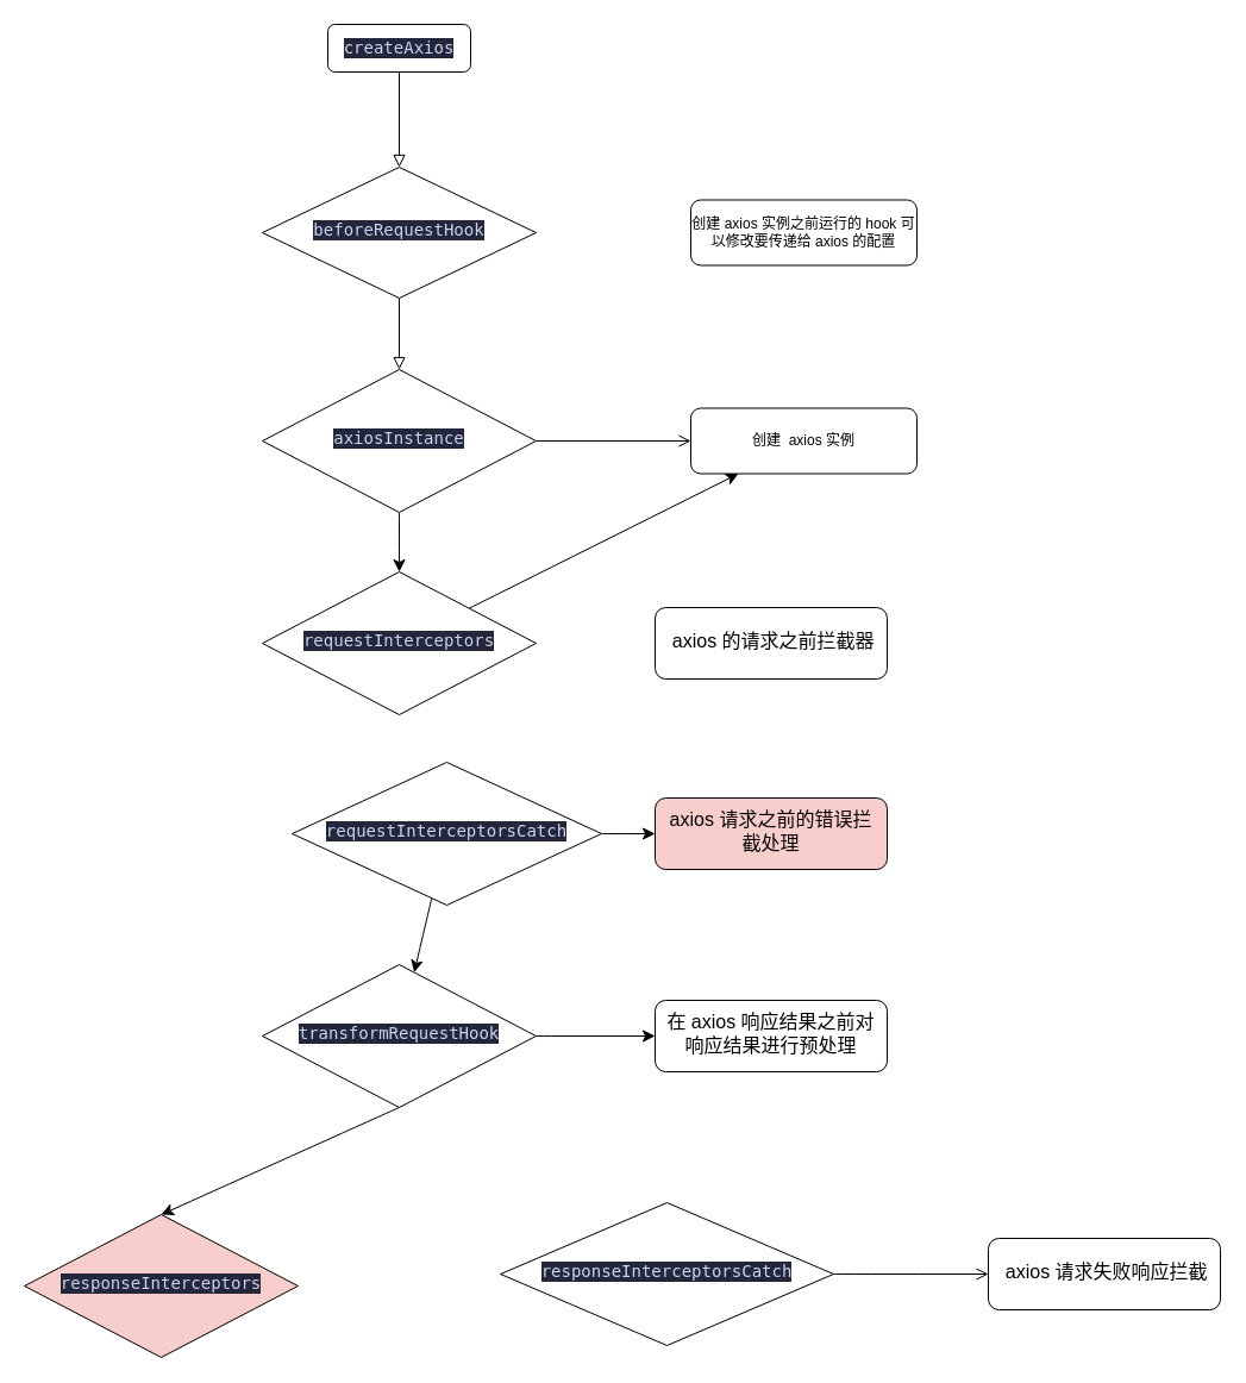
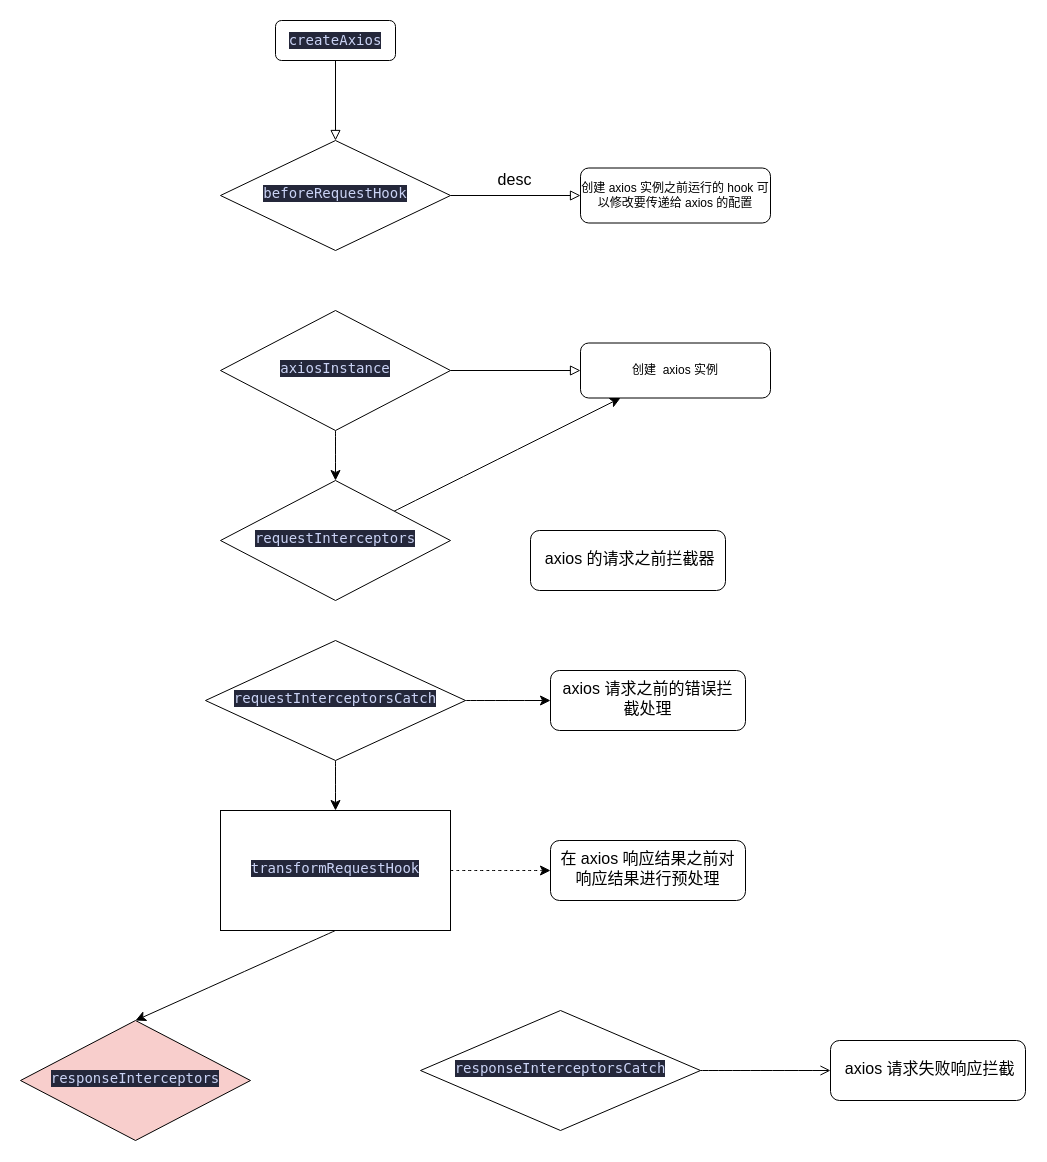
  <mxCell id="0" />
  <mxCell id="1" parent="0" />
  <mxCell id="2" value="" style="rounded=0;html=1;jettySize=auto;orthogonalLoop=1;fontSize=11;endArrow=block;endFill=0;endSize=8;strokeWidth=1;shadow=0;labelBackgroundColor=none;edgeStyle=orthogonalEdgeStyle;" parent="1" source="3" target="7" edge="1"><mxGeometry relative="1" as="geometry" /></mxCell>
  <mxCell id="3" value="&lt;div style=&quot;background-color:#24273a;color:#cad3f5&quot;&gt;&lt;pre style=&quot;font-family:'Rec Mono Casual',monospace;font-size:10.5pt;&quot;&gt;createAxios&lt;/pre&gt;&lt;/div&gt;" style="rounded=1;whiteSpace=wrap;html=1;fontSize=12;glass=0;strokeWidth=1;shadow=0;" parent="1" vertex="1"><mxGeometry x="275" y="20" width="120" height="40" as="geometry" /></mxCell>
- <mxCell id="4" value="" style="rounded=0;html=1;jettySize=auto;orthogonalLoop=1;fontSize=11;endArrow=block;endFill=0;endSize=8;strokeWidth=1;shadow=0;labelBackgroundColor=none;edgeStyle=orthogonalEdgeStyle;entryX=0.5;entryY=0;entryDx=0;entryDy=0;" parent="1" source="7" target="27" edge="1"><mxGeometry y="20" relative="1" as="geometry"><mxPoint as="offset" /></mxGeometry></mxCell>
+ <mxCell id="5" value="No" style="edgeStyle=orthogonalEdgeStyle;rounded=0;html=1;jettySize=auto;orthogonalLoop=1;fontSize=11;endArrow=block;endFill=0;endSize=8;strokeWidth=1;shadow=0;labelBackgroundColor=none;" parent="1" source="7" target="8" edge="1"><mxGeometry y="10" relative="1" as="geometry"><mxPoint as="offset" /></mxGeometry></mxCell>
+ <mxCell id="6" value="desc" style="edgeLabel;html=1;align=center;verticalAlign=middle;resizable=0;points=[];fontSize=16;" parent="5" vertex="1" connectable="0"><mxGeometry x="-0.031" y="17" relative="1" as="geometry"><mxPoint as="offset" /></mxGeometry></mxCell>
  <mxCell id="7" value="&lt;div style=&quot;background-color:#24273a;color:#cad3f5&quot;&gt;&lt;pre style=&quot;font-family:'Rec Mono Casual',monospace;font-size:10.5pt;&quot;&gt;beforeRequestHook&lt;/pre&gt;&lt;/div&gt;" style="rhombus;whiteSpace=wrap;html=1;shadow=0;fontFamily=Helvetica;fontSize=12;align=center;strokeWidth=1;spacing=6;spacingTop=-4;" parent="1" vertex="1"><mxGeometry x="220" y="140" width="230" height="110" as="geometry" /></mxCell>
  <mxCell id="8" value="创建 axios 实例之前运行的 hook 可以修改要传递给 axios 的配置" style="rounded=1;whiteSpace=wrap;html=1;fontSize=12;glass=0;strokeWidth=1;shadow=0;" parent="1" vertex="1"><mxGeometry x="580" y="167.5" width="190" height="55" as="geometry" /></mxCell>
  <mxCell id="9" value="" style="edgeStyle=none;curved=1;rounded=0;orthogonalLoop=1;jettySize=auto;html=1;fontSize=12;startSize=8;endSize=8;" parent="1" source="10" target="28" edge="1"><mxGeometry relative="1" as="geometry" /></mxCell>
  <mxCell id="10" value="&lt;div style=&quot;background-color:#24273a;color:#cad3f5&quot;&gt;&lt;pre style=&quot;font-family:'Rec Mono Casual',monospace;font-size:10.5pt;&quot;&gt;&lt;div&gt;&lt;pre style=&quot;font-family:'Rec Mono Casual',monospace;font-size:10.5pt;&quot;&gt;requestInterceptors&lt;/pre&gt;&lt;/div&gt;&lt;/pre&gt;&lt;/div&gt;" style="rhombus;whiteSpace=wrap;html=1;shadow=0;fontFamily=Helvetica;fontSize=12;align=center;strokeWidth=1;spacing=6;spacingTop=-4;" parent="1" vertex="1"><mxGeometry x="220" y="480" width="230" height="120" as="geometry" /></mxCell>
  <mxCell id="11" style="edgeStyle=none;curved=1;rounded=0;orthogonalLoop=1;jettySize=auto;html=1;exitX=0;exitY=0.5;exitDx=0;exitDy=0;fontSize=12;startSize=8;endSize=8;" parent="1" source="8" target="8" edge="1"><mxGeometry relative="1" as="geometry" /></mxCell>
- <mxCell id="12" value="&amp;nbsp;axios 的请求之前拦截器" style="rounded=1;whiteSpace=wrap;html=1;shadow=0;strokeWidth=1;spacing=6;spacingTop=-4;fontSize=16;" parent="1" vertex="1"><mxGeometry x="550" y="510" width="195" height="60" as="geometry" /></mxCell>
+ <mxCell id="12" value="&amp;nbsp;axios 的请求之前拦截器" style="rounded=1;whiteSpace=wrap;html=1;shadow=0;strokeWidth=1;spacing=6;spacingTop=-4;fontSize=16;" parent="1" vertex="1"><mxGeometry x="530" y="530" width="195" height="60" as="geometry" /></mxCell>
  <mxCell id="13" value="" style="edgeStyle=none;curved=1;rounded=0;orthogonalLoop=1;jettySize=auto;html=1;fontSize=12;startSize=8;endSize=8;" parent="1" source="15" target="16" edge="1"><mxGeometry relative="1" as="geometry" /></mxCell>
  <mxCell id="14" style="edgeStyle=none;curved=1;rounded=0;orthogonalLoop=1;jettySize=auto;html=1;fontSize=12;startSize=8;endSize=8;" parent="1" source="15" target="19" edge="1"><mxGeometry relative="1" as="geometry" /></mxCell>
- <mxCell id="15" value="&lt;div style=&quot;background-color:#24273a;color:#cad3f5&quot;&gt;&lt;pre style=&quot;font-family:'Rec Mono Casual',monospace;font-size:10.5pt;&quot;&gt;&lt;div&gt;&lt;pre style=&quot;font-family:'Rec Mono Casual',monospace;font-size:10.5pt;&quot;&gt;requestInterceptorsCatch&lt;/pre&gt;&lt;/div&gt;&lt;/pre&gt;&lt;/div&gt;" style="rhombus;whiteSpace=wrap;html=1;shadow=0;fontFamily=Helvetica;fontSize=12;align=center;strokeWidth=1;spacing=6;spacingTop=-4;" parent="1" vertex="1"><mxGeometry x="245" y="640" width="260" height="120" as="geometry" /></mxCell>
- <mxCell id="16" value="axios 请求之前的错误拦截处理" style="rounded=1;whiteSpace=wrap;html=1;shadow=0;strokeWidth=1;spacing=6;spacingTop=-4;fontSize=16;fillColor=#f8cecc;" parent="1" vertex="1"><mxGeometry x="550" y="670" width="195" height="60" as="geometry" /></mxCell>
- <mxCell id="17" value="" style="edgeStyle=none;curved=1;rounded=0;orthogonalLoop=1;jettySize=auto;html=1;fontSize=12;startSize=8;endSize=8;" parent="1" source="19" target="20" edge="1"><mxGeometry relative="1" as="geometry" /></mxCell>
+ <mxCell id="15" value="&lt;div style=&quot;background-color:#24273a;color:#cad3f5&quot;&gt;&lt;pre style=&quot;font-family:'Rec Mono Casual',monospace;font-size:10.5pt;&quot;&gt;&lt;div&gt;&lt;pre style=&quot;font-family:'Rec Mono Casual',monospace;font-size:10.5pt;&quot;&gt;requestInterceptorsCatch&lt;/pre&gt;&lt;/div&gt;&lt;/pre&gt;&lt;/div&gt;" style="rhombus;whiteSpace=wrap;html=1;shadow=0;fontFamily=Helvetica;fontSize=12;align=center;strokeWidth=1;spacing=6;spacingTop=-4;" parent="1" vertex="1"><mxGeometry x="205" y="640" width="260" height="120" as="geometry" /></mxCell>
+ <mxCell id="16" value="axios 请求之前的错误拦截处理" style="rounded=1;whiteSpace=wrap;html=1;shadow=0;strokeWidth=1;spacing=6;spacingTop=-4;fontSize=16;" parent="1" vertex="1"><mxGeometry x="550" y="670" width="195" height="60" as="geometry" /></mxCell>
+ <mxCell id="17" value="" style="edgeStyle=none;curved=1;rounded=0;orthogonalLoop=1;jettySize=auto;html=1;fontSize=12;startSize=8;endSize=8;dashed=1;" parent="1" source="19" target="20" edge="1"><mxGeometry relative="1" as="geometry" /></mxCell>
  <mxCell id="18" style="edgeStyle=none;curved=1;rounded=0;orthogonalLoop=1;jettySize=auto;html=1;entryX=0.5;entryY=0;entryDx=0;entryDy=0;fontSize=12;startSize=8;endSize=8;exitX=0.5;exitY=1;exitDx=0;exitDy=0;" parent="1" source="19" target="21" edge="1"><mxGeometry relative="1" as="geometry" /></mxCell>
- <mxCell id="19" value="&lt;div style=&quot;background-color:#24273a;color:#cad3f5&quot;&gt;&lt;pre style=&quot;font-family:'Rec Mono Casual',monospace;font-size:10.5pt;&quot;&gt;transformRequestHook&lt;/pre&gt;&lt;/div&gt;" style="rhombus;whiteSpace=wrap;html=1;shadow=0;fontFamily=Helvetica;fontSize=12;align=center;strokeWidth=1;spacing=6;spacingTop=-4;" parent="1" vertex="1"><mxGeometry x="220" y="810" width="230" height="120" as="geometry" /></mxCell>
+ <mxCell id="19" value="&lt;div style=&quot;background-color:#24273a;color:#cad3f5&quot;&gt;&lt;pre style=&quot;font-family:'Rec Mono Casual',monospace;font-size:10.5pt;&quot;&gt;transformRequestHook&lt;/pre&gt;&lt;/div&gt;" style="whiteSpace=wrap;html=1;shadow=0;fontFamily=Helvetica;fontSize=12;align=center;strokeWidth=1;spacing=6;spacingTop=-4;rounded=0;" parent="1" vertex="1"><mxGeometry x="220" y="810" width="230" height="120" as="geometry" /></mxCell>
  <mxCell id="20" value="在 axios 响应结果之前对响应结果进行预处理" style="rounded=1;whiteSpace=wrap;html=1;shadow=0;strokeWidth=1;spacing=6;spacingTop=-4;fontSize=16;" parent="1" vertex="1"><mxGeometry x="550" y="840" width="195" height="60" as="geometry" /></mxCell>
  <mxCell id="21" value="&lt;div style=&quot;background-color:#24273a;color:#cad3f5&quot;&gt;&lt;pre style=&quot;font-family:'Rec Mono Casual',monospace;font-size:10.5pt;&quot;&gt;&lt;div&gt;&lt;pre style=&quot;font-family:'Rec Mono Casual',monospace;font-size:10.5pt;&quot;&gt;responseInterceptors&lt;/pre&gt;&lt;/div&gt;&lt;/pre&gt;&lt;/div&gt;" style="rhombus;whiteSpace=wrap;html=1;shadow=0;fontFamily=Helvetica;fontSize=12;align=center;strokeWidth=1;spacing=6;spacingTop=-4;fillColor=#f8cecc;" parent="1" vertex="1"><mxGeometry x="20" y="1020" width="230" height="120" as="geometry" /></mxCell>
  <mxCell id="22" value="" style="edgeStyle=none;curved=1;rounded=0;orthogonalLoop=1;jettySize=auto;html=1;fontSize=12;startSize=8;endSize=8;endArrow=open;" parent="1" source="23" target="24" edge="1"><mxGeometry relative="1" as="geometry" /></mxCell>
  <mxCell id="23" value="&lt;div style=&quot;background-color:#24273a;color:#cad3f5&quot;&gt;&lt;pre style=&quot;font-family:'Rec Mono Casual',monospace;font-size:10.5pt;&quot;&gt;&lt;pre style=&quot;font-family:'Rec Mono Casual',monospace;font-size:10.5pt;&quot;&gt;&lt;div&gt;&lt;pre style=&quot;font-family:'Rec Mono Casual',monospace;font-size:10.5pt;&quot;&gt;responseInterceptorsCatch&lt;/pre&gt;&lt;/div&gt;&lt;/pre&gt;&lt;/pre&gt;&lt;/div&gt;" style="rhombus;whiteSpace=wrap;html=1;shadow=0;fontFamily=Helvetica;fontSize=12;align=center;strokeWidth=1;spacing=6;spacingTop=-4;" parent="1" vertex="1"><mxGeometry x="420" y="1010" width="280" height="120" as="geometry" /></mxCell>
  <mxCell id="24" value="&amp;nbsp;axios 请求失败响应拦截" style="rounded=1;whiteSpace=wrap;html=1;shadow=0;strokeWidth=1;spacing=6;spacingTop=-4;fontSize=16;" parent="1" vertex="1"><mxGeometry x="830" y="1040" width="195" height="60" as="geometry" /></mxCell>
- <mxCell id="25" value="" style="edgeStyle=orthogonalEdgeStyle;rounded=0;html=1;jettySize=auto;orthogonalLoop=1;fontSize=11;endArrow=open;endFill=0;endSize=8;strokeWidth=1;shadow=0;labelBackgroundColor=none;" parent="1" source="27" target="28" edge="1"><mxGeometry x="-0.091" y="3" relative="1" as="geometry"><mxPoint as="offset" /></mxGeometry></mxCell>
+ <mxCell id="25" value="" style="edgeStyle=orthogonalEdgeStyle;rounded=0;html=1;jettySize=auto;orthogonalLoop=1;fontSize=11;endArrow=block;endFill=0;endSize=8;strokeWidth=1;shadow=0;labelBackgroundColor=none;" parent="1" source="27" target="28" edge="1"><mxGeometry x="-0.091" y="3" relative="1" as="geometry"><mxPoint as="offset" /></mxGeometry></mxCell>
  <mxCell id="26" style="edgeStyle=none;curved=1;rounded=0;orthogonalLoop=1;jettySize=auto;html=1;entryX=0.5;entryY=0;entryDx=0;entryDy=0;fontSize=12;startSize=8;endSize=8;" parent="1" source="27" target="10" edge="1"><mxGeometry relative="1" as="geometry" /></mxCell>
  <mxCell id="27" value="&lt;div style=&quot;background-color:#24273a;color:#cad3f5&quot;&gt;&lt;pre style=&quot;font-family:'Rec Mono Casual',monospace;font-size:10.5pt;&quot;&gt;&lt;div&gt;&lt;pre style=&quot;font-family:'Rec Mono Casual',monospace;font-size:10.5pt;&quot;&gt;axiosInstance&lt;/pre&gt;&lt;/div&gt;&lt;/pre&gt;&lt;/div&gt;" style="rhombus;whiteSpace=wrap;html=1;shadow=0;fontFamily=Helvetica;fontSize=12;align=center;strokeWidth=1;spacing=6;spacingTop=-4;" parent="1" vertex="1"><mxGeometry x="220" y="310" width="230" height="120" as="geometry" /></mxCell>
  <mxCell id="28" value="创建&amp;nbsp; axios 实例" style="rounded=1;whiteSpace=wrap;html=1;fontSize=12;glass=0;strokeWidth=1;shadow=0;" parent="1" vertex="1"><mxGeometry x="580" y="342.5" width="190" height="55" as="geometry" /></mxCell>
  <mxCell id="29" style="edgeStyle=none;curved=1;rounded=0;orthogonalLoop=1;jettySize=auto;html=1;exitX=0;exitY=0.5;exitDx=0;exitDy=0;fontSize=12;startSize=8;endSize=8;" parent="1" source="28" target="28" edge="1"><mxGeometry relative="1" as="geometry" /></mxCell>
